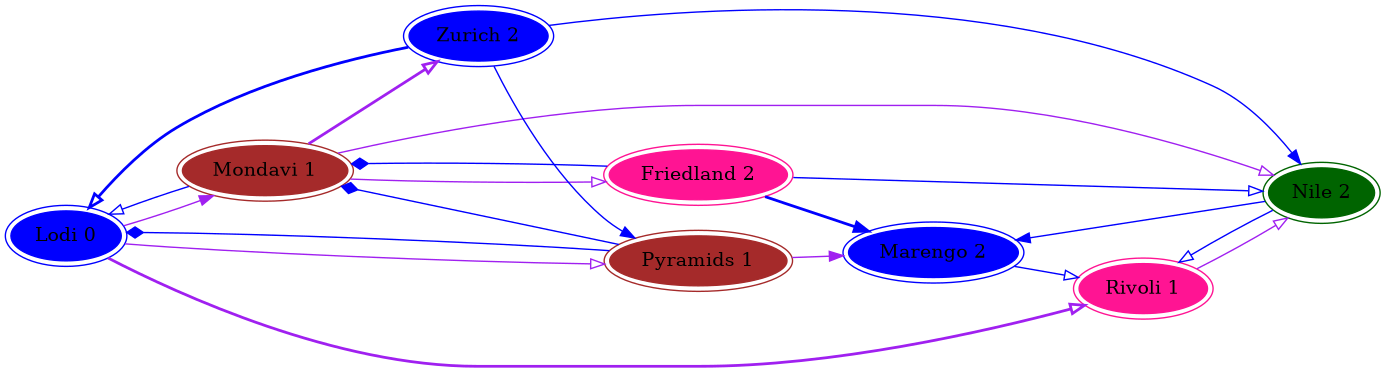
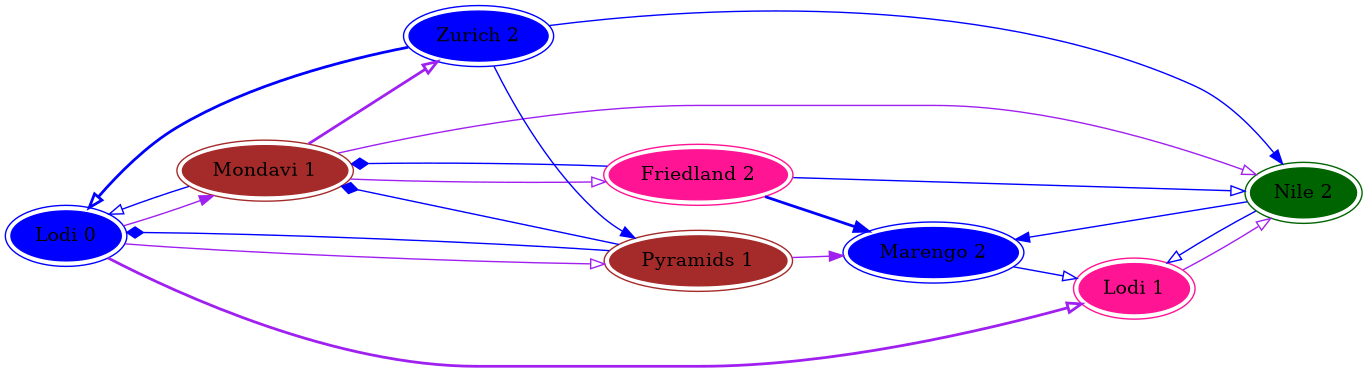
  digraph {
    rankdir=LR
    node [color=blue peripheries=2 style=filled]
    edge [color=blue style=solid arrowhead=onormal]
    n1 [label="Lodi 0"]
    n2 [color=brown label="Mondavi 1"]
-   n3 [color=deeppink label="Rivoli 1"]
+   n3 [color=deeppink label="Lodi 1"]
    n4 [color=brown label="Pyramids 1"]
    n5 [color=darkgreen label="Nile 2"]
    n6 [label="Marengo 2"]
    n7 [label="Zurich 2"]
    n8 [color=deeppink label="Friedland 2"]
    n1 -> n2 [color=purple arrowhead=normal]
    n1 -> n3 [color=purple style=bold]
    n1 -> n4 [color=purple]
    n2 -> n1
    n2 -> n5 [color=purple]
    n2 -> n7 [color=purple style=bold]
    n2 -> n8 [color=purple]
    n3 -> n5 [color=purple]
    n4 -> n1 [arrowhead=diamond]
    n4 -> n2 [arrowhead=diamond]
    n4 -> n6 [color=purple arrowhead=normal]
    n5 -> n3
    n5 -> n6 [arrowhead=normal]
    n6 -> n3
    n7 -> n1 [style=bold]
    n7 -> n4 [arrowhead=normal]
    n7 -> n5 [arrowhead=normal]
    n8 -> n2 [arrowhead=diamond]
    n8 -> n5
    n8 -> n6 [style=bold arrowhead=normal]
  }
